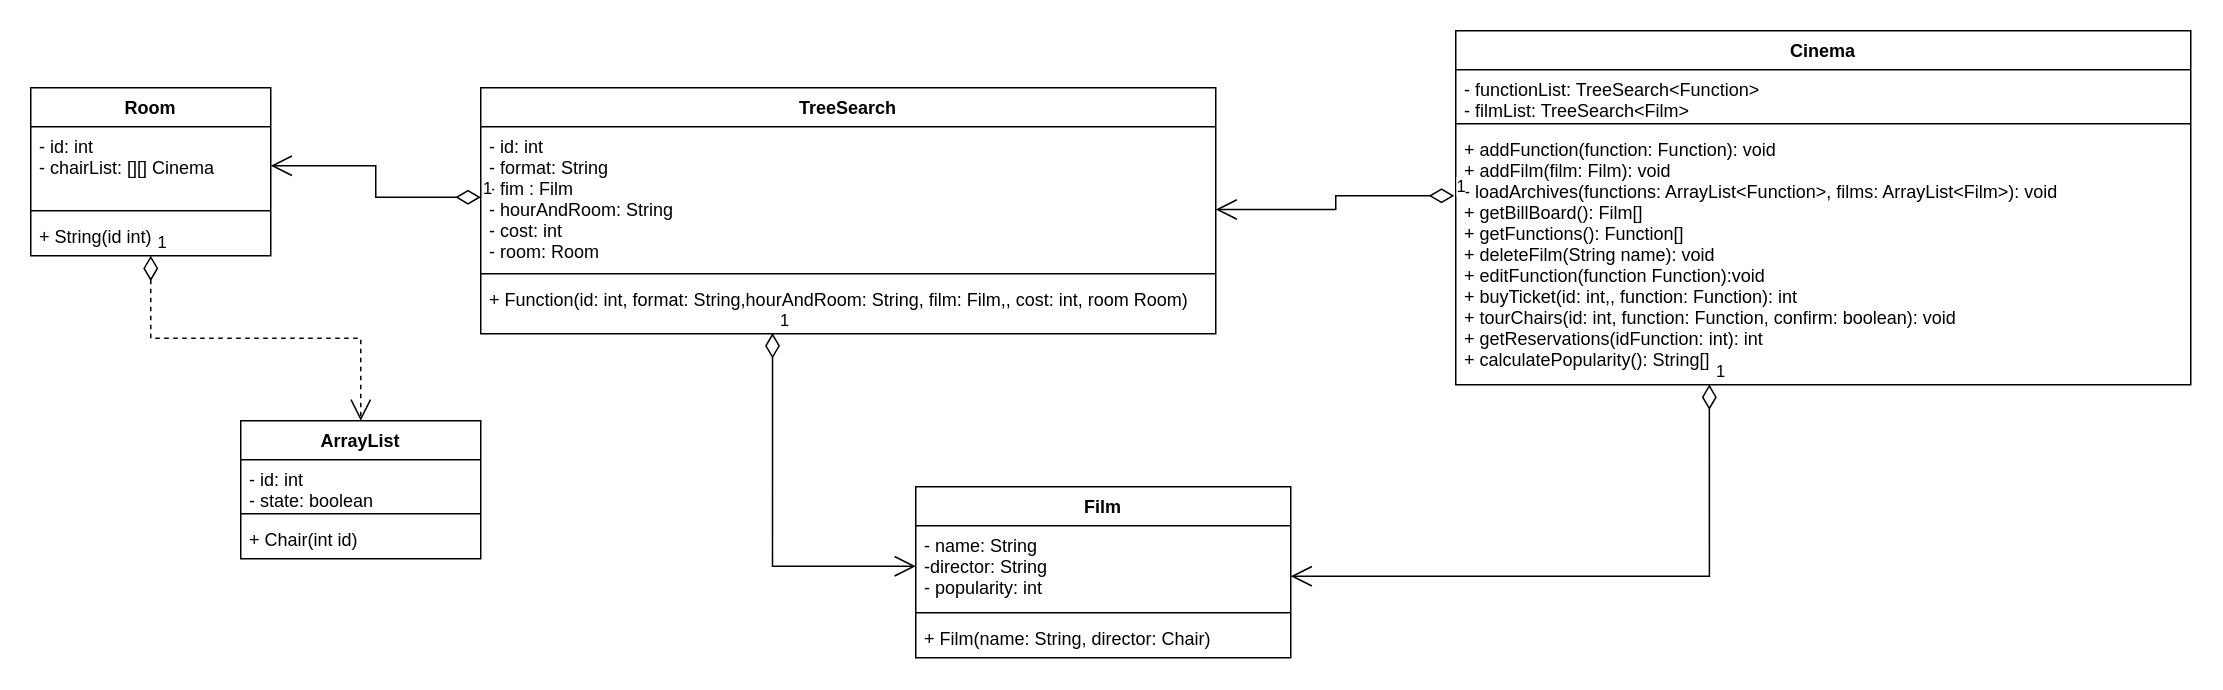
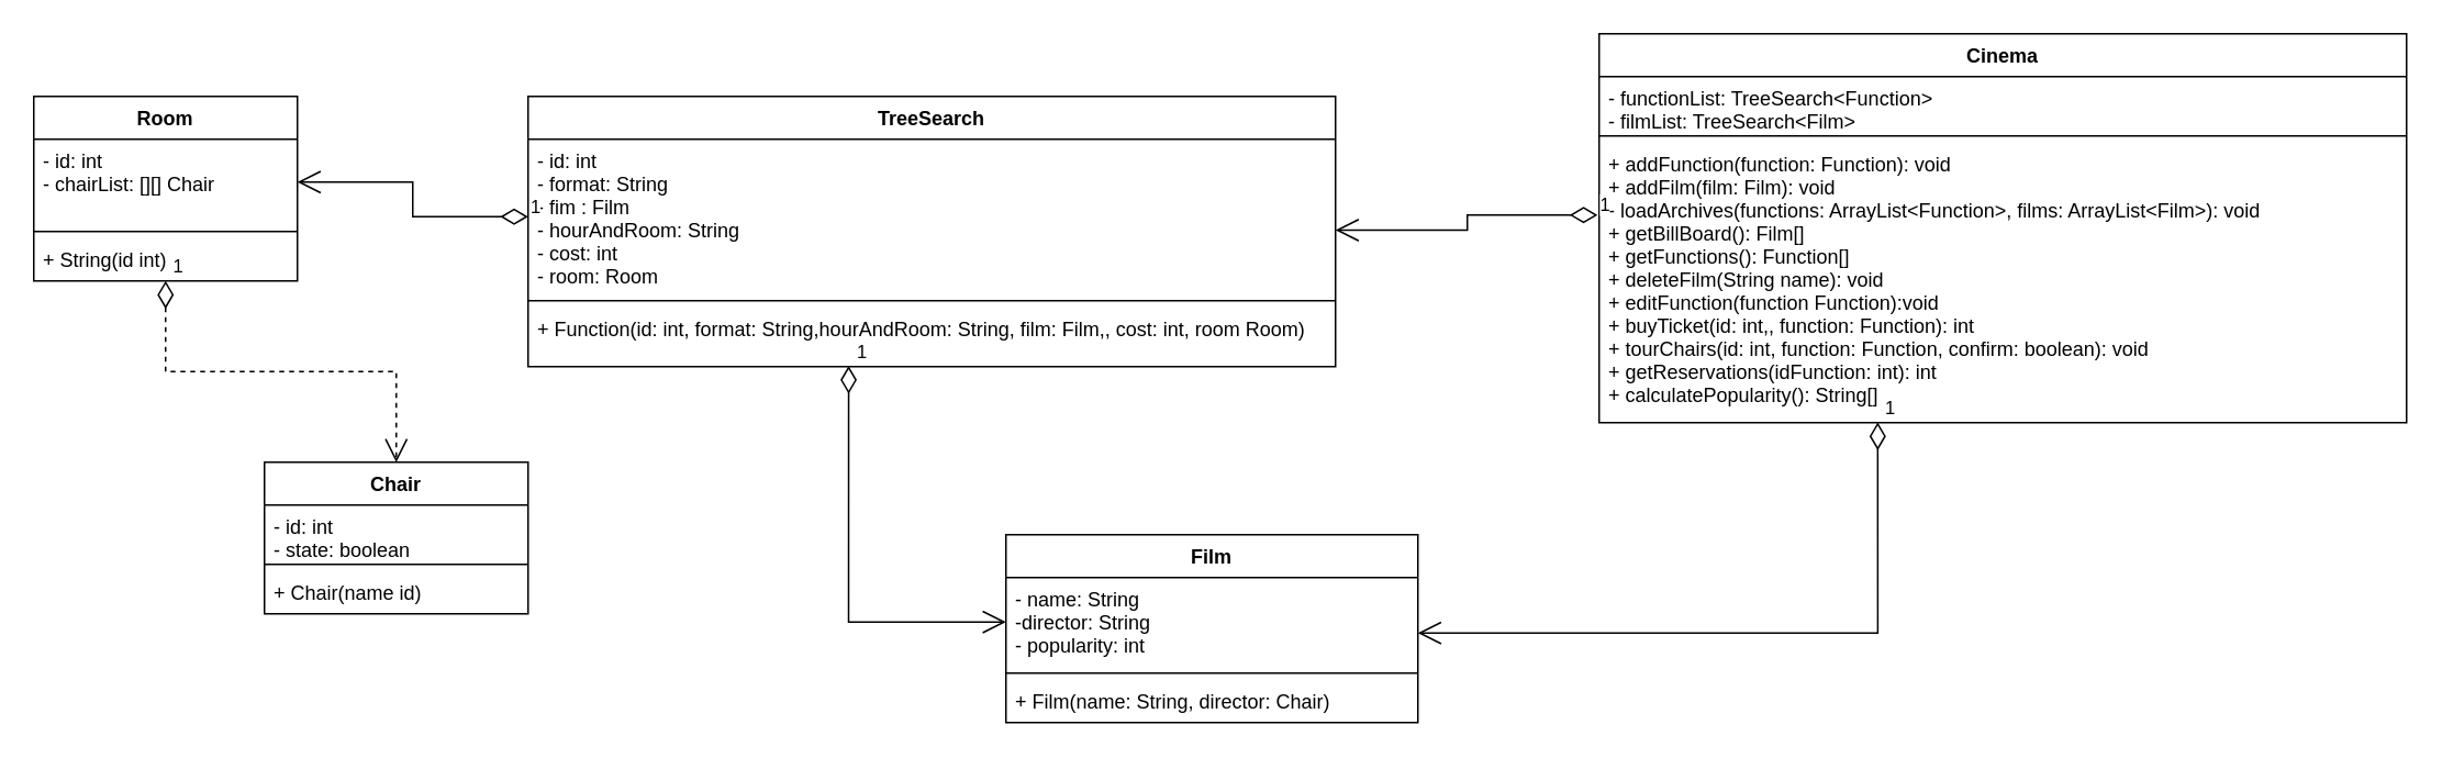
  <mxCell id="0" />
  <mxCell id="1" parent="0" />
  <mxCell id="2" value="Cinema" style="swimlane;fontStyle=1;align=center;verticalAlign=top;childLayout=stackLayout;horizontal=1;startSize=26;horizontalStack=0;resizeParent=1;resizeParentMax=0;resizeLast=0;collapsible=1;marginBottom=0;" parent="1" vertex="1"><mxGeometry x="970" y="20" width="490" height="236" as="geometry" /></mxCell>
  <mxCell id="3" value="- functionList: TreeSearch&lt;Function&gt;&#10;- filmList: TreeSearch&lt;Film&gt;" style="text;strokeColor=none;fillColor=none;align=left;verticalAlign=top;spacingLeft=4;spacingRight=4;overflow=hidden;rotatable=0;points=[[0,0.5],[1,0.5]];portConstraint=eastwest;" parent="2" vertex="1"><mxGeometry y="26" width="490" height="32" as="geometry" /></mxCell>
  <mxCell id="4" value="" style="line;strokeWidth=1;fillColor=none;align=left;verticalAlign=middle;spacingTop=-1;spacingLeft=3;spacingRight=3;rotatable=0;labelPosition=right;points=[];portConstraint=eastwest;" parent="2" vertex="1"><mxGeometry y="58" width="490" height="8" as="geometry" /></mxCell>
  <mxCell id="5" value="+ addFunction(function: Function): void&#10;+ addFilm(film: Film): void&#10;- loadArchives(functions: ArrayList&lt;Function&gt;, films: ArrayList&lt;Film&gt;): void&#10;+ getBillBoard(): Film[]&#10;+ getFunctions(): Function[]&#10;+ deleteFilm(String name): void&#10;+ editFunction(function Function):void &#10;+ buyTicket(id: int,, function: Function): int&#10;+ tourChairs(id: int, function: Function, confirm: boolean): void&#10;+ getReservations(idFunction: int): int&#10;+ calculatePopularity(): String[]" style="text;strokeColor=none;fillColor=none;align=left;verticalAlign=top;spacingLeft=4;spacingRight=4;overflow=hidden;rotatable=0;points=[[0,0.5],[1,0.5]];portConstraint=eastwest;" parent="2" vertex="1"><mxGeometry y="66" width="490" height="170" as="geometry" /></mxCell>
  <mxCell id="6" value="TreeSearch" style="swimlane;fontStyle=1;align=center;verticalAlign=top;childLayout=stackLayout;horizontal=1;startSize=26;horizontalStack=0;resizeParent=1;resizeParentMax=0;resizeLast=0;collapsible=1;marginBottom=0;" parent="1" vertex="1"><mxGeometry x="320" y="58" width="490" height="164" as="geometry" /></mxCell>
  <mxCell id="7" value="- id: int&#10;- format: String&#10;- fim : Film&#10;- hourAndRoom: String&#10;- cost: int&#10;- room: Room" style="text;strokeColor=none;fillColor=none;align=left;verticalAlign=top;spacingLeft=4;spacingRight=4;overflow=hidden;rotatable=0;points=[[0,0.5],[1,0.5]];portConstraint=eastwest;" parent="6" vertex="1"><mxGeometry y="26" width="490" height="94" as="geometry" /></mxCell>
  <mxCell id="8" value="" style="line;strokeWidth=1;fillColor=none;align=left;verticalAlign=middle;spacingTop=-1;spacingLeft=3;spacingRight=3;rotatable=0;labelPosition=right;points=[];portConstraint=eastwest;" parent="6" vertex="1"><mxGeometry y="120" width="490" height="8" as="geometry" /></mxCell>
  <mxCell id="9" value="+ Function(id: int, format: String,hourAndRoom: String, film: Film,, cost: int, room Room)" style="text;strokeColor=none;fillColor=none;align=left;verticalAlign=top;spacingLeft=4;spacingRight=4;overflow=hidden;rotatable=0;points=[[0,0.5],[1,0.5]];portConstraint=eastwest;" parent="6" vertex="1"><mxGeometry y="128" width="490" height="36" as="geometry" /></mxCell>
  <mxCell id="10" value="Film" style="swimlane;fontStyle=1;align=center;verticalAlign=top;childLayout=stackLayout;horizontal=1;startSize=26;horizontalStack=0;resizeParent=1;resizeParentMax=0;resizeLast=0;collapsible=1;marginBottom=0;" parent="1" vertex="1"><mxGeometry x="610" y="324" width="250" height="114" as="geometry" /></mxCell>
  <mxCell id="11" value="- name: String&#10;-director: String&#10;- popularity: int " style="text;strokeColor=none;fillColor=none;align=left;verticalAlign=top;spacingLeft=4;spacingRight=4;overflow=hidden;rotatable=0;points=[[0,0.5],[1,0.5]];portConstraint=eastwest;" parent="10" vertex="1"><mxGeometry y="26" width="250" height="54" as="geometry" /></mxCell>
  <mxCell id="12" value="" style="line;strokeWidth=1;fillColor=none;align=left;verticalAlign=middle;spacingTop=-1;spacingLeft=3;spacingRight=3;rotatable=0;labelPosition=right;points=[];portConstraint=eastwest;" parent="10" vertex="1"><mxGeometry y="80" width="250" height="8" as="geometry" /></mxCell>
  <mxCell id="13" value="+ Film(name: String, director: Chair)" style="text;strokeColor=none;fillColor=none;align=left;verticalAlign=top;spacingLeft=4;spacingRight=4;overflow=hidden;rotatable=0;points=[[0,0.5],[1,0.5]];portConstraint=eastwest;" parent="10" vertex="1"><mxGeometry y="88" width="250" height="26" as="geometry" /></mxCell>
  <mxCell id="14" value="1" style="endArrow=open;html=1;endSize=12;startArrow=diamondThin;startSize=14;startFill=0;edgeStyle=orthogonalEdgeStyle;align=left;verticalAlign=bottom;rounded=0;exitX=0.397;exitY=0.988;exitDx=0;exitDy=0;exitPerimeter=0;entryX=0;entryY=0.5;entryDx=0;entryDy=0;" parent="1" source="9" target="11" edge="1"><mxGeometry x="-1" y="3" relative="1" as="geometry"><mxPoint x="490" y="406" as="sourcePoint" /><mxPoint x="650" y="406" as="targetPoint" /></mxGeometry></mxCell>
  <mxCell id="15" value="1" style="endArrow=open;html=1;endSize=12;startArrow=diamondThin;startSize=14;startFill=0;edgeStyle=orthogonalEdgeStyle;align=left;verticalAlign=bottom;rounded=0;exitX=-0.002;exitY=0.259;exitDx=0;exitDy=0;exitPerimeter=0;entryX=1;entryY=0.587;entryDx=0;entryDy=0;entryPerimeter=0;" parent="1" source="5" target="7" edge="1"><mxGeometry x="-1" y="3" relative="1" as="geometry"><mxPoint x="760" y="56" as="sourcePoint" /><mxPoint x="920" y="56" as="targetPoint" /></mxGeometry></mxCell>
  <mxCell id="16" value="1" style="endArrow=open;html=1;endSize=12;startArrow=diamondThin;startSize=14;startFill=0;edgeStyle=orthogonalEdgeStyle;align=left;verticalAlign=bottom;rounded=0;exitX=0.345;exitY=0.999;exitDx=0;exitDy=0;exitPerimeter=0;entryX=1;entryY=0.623;entryDx=0;entryDy=0;entryPerimeter=0;" parent="1" source="5" target="11" edge="1"><mxGeometry x="-1" y="3" relative="1" as="geometry"><mxPoint x="970" y="376" as="sourcePoint" /><mxPoint x="1130" y="376" as="targetPoint" /></mxGeometry></mxCell>
- <mxCell id="17" value="ArrayList" style="swimlane;fontStyle=1;align=center;verticalAlign=top;childLayout=stackLayout;horizontal=1;startSize=26;horizontalStack=0;resizeParent=1;resizeParentMax=0;resizeLast=0;collapsible=1;marginBottom=0;" parent="1" vertex="1"><mxGeometry x="160" y="280" width="160" height="92" as="geometry" /></mxCell>
+ <mxCell id="17" value="Chair" style="swimlane;fontStyle=1;align=center;verticalAlign=top;childLayout=stackLayout;horizontal=1;startSize=26;horizontalStack=0;resizeParent=1;resizeParentMax=0;resizeLast=0;collapsible=1;marginBottom=0;" parent="1" vertex="1"><mxGeometry x="160" y="280" width="160" height="92" as="geometry" /></mxCell>
  <mxCell id="18" value="- id: int&#10;- state: boolean" style="text;strokeColor=none;fillColor=none;align=left;verticalAlign=top;spacingLeft=4;spacingRight=4;overflow=hidden;rotatable=0;points=[[0,0.5],[1,0.5]];portConstraint=eastwest;" parent="17" vertex="1"><mxGeometry y="26" width="160" height="32" as="geometry" /></mxCell>
  <mxCell id="19" value="" style="line;strokeWidth=1;fillColor=none;align=left;verticalAlign=middle;spacingTop=-1;spacingLeft=3;spacingRight=3;rotatable=0;labelPosition=right;points=[];portConstraint=eastwest;strokeColor=inherit;" parent="17" vertex="1"><mxGeometry y="58" width="160" height="8" as="geometry" /></mxCell>
- <mxCell id="20" value="+ Chair(int id)" style="text;strokeColor=none;fillColor=none;align=left;verticalAlign=top;spacingLeft=4;spacingRight=4;overflow=hidden;rotatable=0;points=[[0,0.5],[1,0.5]];portConstraint=eastwest;" parent="17" vertex="1"><mxGeometry y="66" width="160" height="26" as="geometry" /></mxCell>
+ <mxCell id="20" value="+ Chair(name id)" style="text;strokeColor=none;fillColor=none;align=left;verticalAlign=top;spacingLeft=4;spacingRight=4;overflow=hidden;rotatable=0;points=[[0,0.5],[1,0.5]];portConstraint=eastwest;" parent="17" vertex="1"><mxGeometry y="66" width="160" height="26" as="geometry" /></mxCell>
  <mxCell id="21" value="1" style="endArrow=open;html=1;endSize=12;startArrow=diamondThin;startSize=14;startFill=0;edgeStyle=orthogonalEdgeStyle;align=left;verticalAlign=bottom;rounded=0;entryX=0.5;entryY=0;entryDx=0;entryDy=0;exitX=0.5;exitY=1;exitDx=0;exitDy=0;dashed=1;" parent="1" source="22" target="17" edge="1"><mxGeometry x="-1" y="3" relative="1" as="geometry"><mxPoint x="120" y="166" as="sourcePoint" /><mxPoint x="280" y="166" as="targetPoint" /></mxGeometry></mxCell>
  <mxCell id="22" value="Room" style="swimlane;fontStyle=1;align=center;verticalAlign=top;childLayout=stackLayout;horizontal=1;startSize=26;horizontalStack=0;resizeParent=1;resizeParentMax=0;resizeLast=0;collapsible=1;marginBottom=0;" vertex="1" parent="1"><mxGeometry x="20" y="58" width="160" height="112" as="geometry" /></mxCell>
- <mxCell id="23" value="- id: int&#10;- chairList: [][] Cinema&#10; " style="text;strokeColor=none;fillColor=none;align=left;verticalAlign=top;spacingLeft=4;spacingRight=4;overflow=hidden;rotatable=0;points=[[0,0.5],[1,0.5]];portConstraint=eastwest;" vertex="1" parent="22"><mxGeometry y="26" width="160" height="52" as="geometry" /></mxCell>
+ <mxCell id="23" value="- id: int&#10;- chairList: [][] Chair&#10; " style="text;strokeColor=none;fillColor=none;align=left;verticalAlign=top;spacingLeft=4;spacingRight=4;overflow=hidden;rotatable=0;points=[[0,0.5],[1,0.5]];portConstraint=eastwest;" vertex="1" parent="22"><mxGeometry y="26" width="160" height="52" as="geometry" /></mxCell>
  <mxCell id="24" value="" style="line;strokeWidth=1;fillColor=none;align=left;verticalAlign=middle;spacingTop=-1;spacingLeft=3;spacingRight=3;rotatable=0;labelPosition=right;points=[];portConstraint=eastwest;strokeColor=inherit;" vertex="1" parent="22"><mxGeometry y="78" width="160" height="8" as="geometry" /></mxCell>
  <mxCell id="25" value="+ String(id int)" style="text;strokeColor=none;fillColor=none;align=left;verticalAlign=top;spacingLeft=4;spacingRight=4;overflow=hidden;rotatable=0;points=[[0,0.5],[1,0.5]];portConstraint=eastwest;" vertex="1" parent="22"><mxGeometry y="86" width="160" height="26" as="geometry" /></mxCell>
  <mxCell id="26" value="1" style="endArrow=open;html=1;endSize=12;startArrow=diamondThin;startSize=14;startFill=0;edgeStyle=orthogonalEdgeStyle;align=left;verticalAlign=bottom;rounded=0;exitX=0;exitY=0.5;exitDx=0;exitDy=0;entryX=1;entryY=0.5;entryDx=0;entryDy=0;" edge="1" parent="1" source="7" target="23"><mxGeometry x="-1" y="3" relative="1" as="geometry"><mxPoint x="180" y="36" as="sourcePoint" /><mxPoint x="340" y="36" as="targetPoint" /></mxGeometry></mxCell>
